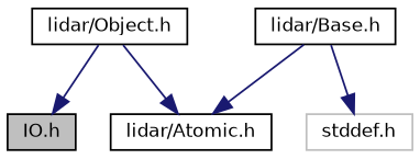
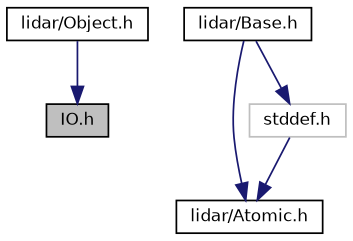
  digraph {
    node [color=black fontname=Helvetica fontsize=10 shape=record]
    edge [color=midnightblue fontname=Helvetica fontsize=10 labelfontname=Helvetica labelfontsize=10 style=solid]
    n1 [fillcolor=grey75 fontcolor=black height=0.2 label="IO.h" style=filled width=0.4]
    n2 [height=0.2 label="lidar/Object.h" width=0.4]
    n3 [height=0.2 label="lidar/Atomic.h" width=0.4]
    n4 [height=0.2 label="lidar/Base.h" width=0.4]
    n5 [color=grey75 height=0.2 label="stddef.h" width=0.4]
    n2 -> n1
-   n2 -> n3
+   n5 -> n3
    n4 -> n3
    n4 -> n5
  }
